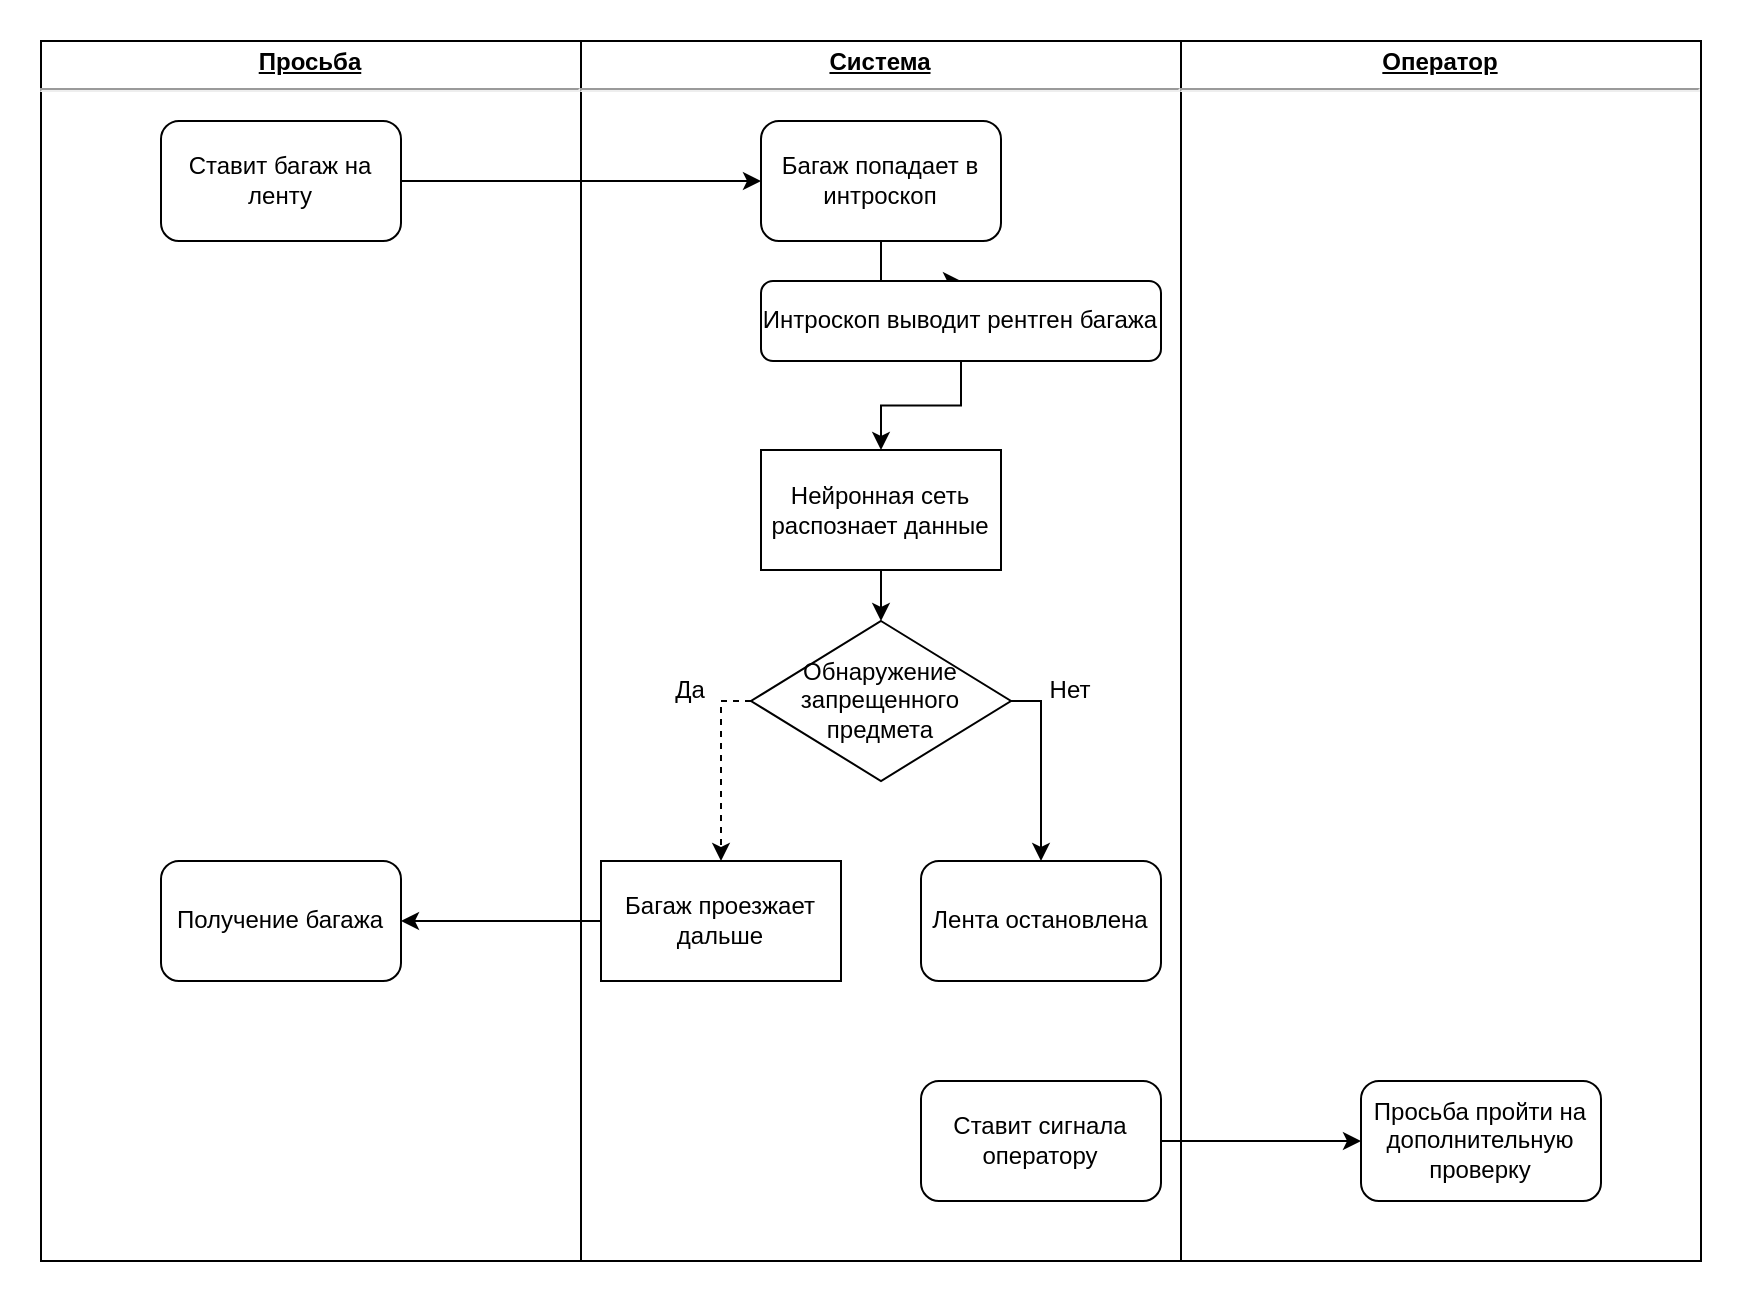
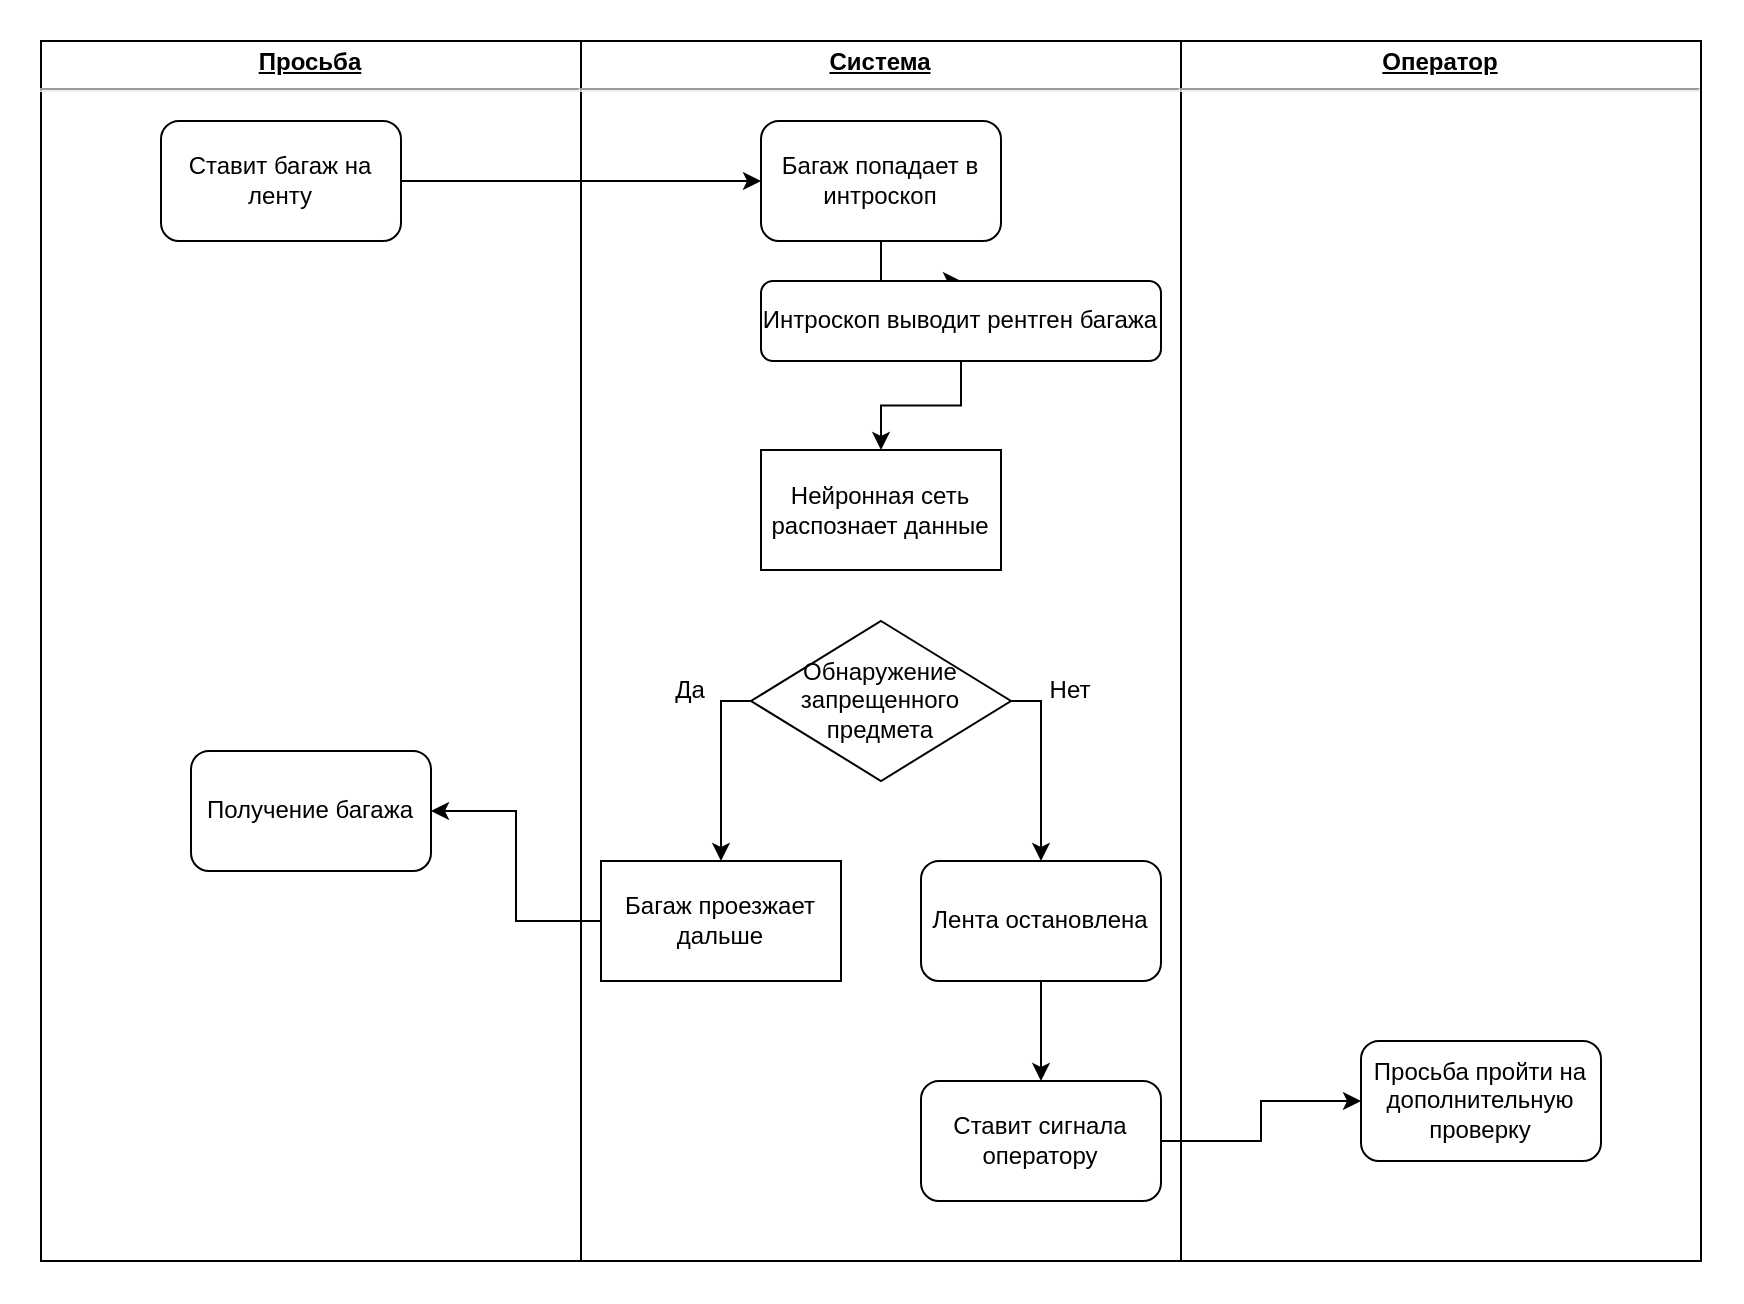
  <mxCell id="0" />
  <mxCell id="1" parent="0" />
  <mxCell id="2" value="&lt;p style=&quot;margin:0px;margin-top:4px;text-align:center;text-decoration:underline;&quot;&gt;&lt;b&gt;Просьба&lt;/b&gt;&lt;/p&gt;&lt;hr&gt;&lt;p style=&quot;margin:0px;margin-left:8px;&quot;&gt;&lt;br&gt;&lt;/p&gt;" style="verticalAlign=top;align=left;overflow=fill;fontSize=12;fontFamily=Helvetica;html=1;whiteSpace=wrap;" parent="1" vertex="1"><mxGeometry x="20" y="20" width="270" height="610" as="geometry" /></mxCell>
  <mxCell id="3" value="&lt;p style=&quot;margin:0px;margin-top:4px;text-align:center;text-decoration:underline;&quot;&gt;&lt;b&gt;Система&lt;/b&gt;&lt;/p&gt;&lt;hr&gt;&lt;p style=&quot;margin:0px;margin-left:8px;&quot;&gt;&lt;br&gt;&lt;/p&gt;" style="verticalAlign=top;align=left;overflow=fill;fontSize=12;fontFamily=Helvetica;html=1;whiteSpace=wrap;" parent="1" vertex="1"><mxGeometry x="290" y="20" width="300" height="610" as="geometry" /></mxCell>
  <mxCell id="4" style="edgeStyle=orthogonalEdgeStyle;rounded=0;orthogonalLoop=1;jettySize=auto;html=1;" parent="1" source="5" target="7" edge="1"><mxGeometry relative="1" as="geometry" /></mxCell>
  <mxCell id="5" value="Ставит багаж на ленту" style="rounded=1;whiteSpace=wrap;html=1;" parent="1" vertex="1"><mxGeometry x="80" y="60" width="120" height="60" as="geometry" /></mxCell>
  <mxCell id="6" style="edgeStyle=orthogonalEdgeStyle;rounded=0;orthogonalLoop=1;jettySize=auto;html=1;" parent="1" source="7" target="9" edge="1"><mxGeometry relative="1" as="geometry" /></mxCell>
  <mxCell id="7" value="Багаж попадает в интроскоп" style="rounded=1;whiteSpace=wrap;html=1;" parent="1" vertex="1"><mxGeometry x="380" y="60" width="120" height="60" as="geometry" /></mxCell>
  <mxCell id="8" style="edgeStyle=orthogonalEdgeStyle;rounded=0;orthogonalLoop=1;jettySize=auto;html=1;" parent="1" source="9" target="11" edge="1"><mxGeometry relative="1" as="geometry" /></mxCell>
  <mxCell id="9" value="Интроскоп выводит рентген багажа" style="rounded=1;whiteSpace=wrap;html=1;" parent="1" vertex="1"><mxGeometry x="380" y="140" width="200" height="40" as="geometry" /></mxCell>
- <mxCell id="10" style="edgeStyle=orthogonalEdgeStyle;rounded=0;orthogonalLoop=1;jettySize=auto;html=1;" parent="1" source="11" target="13" edge="1"><mxGeometry relative="1" as="geometry" /></mxCell>
  <mxCell id="11" value="Нейронная сеть распознает данные" style="whiteSpace=wrap;html=1;rounded=0;" parent="1" vertex="1"><mxGeometry x="380" y="224.5" width="120" height="60" as="geometry" /></mxCell>
  <mxCell id="12" style="edgeStyle=orthogonalEdgeStyle;rounded=0;orthogonalLoop=1;jettySize=auto;html=1;exitX=0.5;exitY=1;exitDx=0;exitDy=0;" parent="1" source="7" target="7" edge="1"><mxGeometry relative="1" as="geometry" /></mxCell>
  <mxCell id="13" value="Обнаружение запрещенного предмета" style="rhombus;whiteSpace=wrap;html=1;" parent="1" vertex="1"><mxGeometry x="375" y="310" width="130" height="80" as="geometry" /></mxCell>
  <mxCell id="14" style="edgeStyle=orthogonalEdgeStyle;rounded=0;orthogonalLoop=1;jettySize=auto;html=1;" parent="1" source="15" target="23" edge="1"><mxGeometry relative="1" as="geometry" /></mxCell>
  <mxCell id="15" value="Багаж проезжает дальше" style="whiteSpace=wrap;html=1;rounded=0;" parent="1" vertex="1"><mxGeometry x="300" y="430" width="120" height="60" as="geometry" /></mxCell>
+ <mxCell id="16" style="edgeStyle=orthogonalEdgeStyle;rounded=0;orthogonalLoop=1;jettySize=auto;html=1;" parent="1" source="17" target="25" edge="1"><mxGeometry relative="1" as="geometry" /></mxCell>
  <mxCell id="17" value="Лента остановлена" style="rounded=1;whiteSpace=wrap;html=1;" parent="1" vertex="1"><mxGeometry x="460" y="430" width="120" height="60" as="geometry" /></mxCell>
- <mxCell id="18" value="" style="endArrow=classic;html=1;rounded=0;exitX=0;exitY=0.5;exitDx=0;exitDy=0;entryX=0.5;entryY=0;entryDx=0;entryDy=0;dashed=1;" parent="1" source="13" target="15" edge="1"><mxGeometry width="50" height="50" relative="1" as="geometry"><mxPoint x="400" y="410" as="sourcePoint" /><mxPoint x="450" y="360" as="targetPoint" /><Array as="points"><mxPoint x="360" y="350" /></Array></mxGeometry></mxCell>
+ <mxCell id="18" value="" style="endArrow=classic;html=1;rounded=0;exitX=0;exitY=0.5;exitDx=0;exitDy=0;entryX=0.5;entryY=0;entryDx=0;entryDy=0;" parent="1" source="13" target="15" edge="1"><mxGeometry width="50" height="50" relative="1" as="geometry"><mxPoint x="400" y="410" as="sourcePoint" /><mxPoint x="450" y="360" as="targetPoint" /><Array as="points"><mxPoint x="360" y="350" /></Array></mxGeometry></mxCell>
  <mxCell id="19" value="" style="endArrow=classic;html=1;rounded=0;exitX=1;exitY=0.5;exitDx=0;exitDy=0;entryX=0.5;entryY=0;entryDx=0;entryDy=0;" parent="1" source="13" target="17" edge="1"><mxGeometry width="50" height="50" relative="1" as="geometry"><mxPoint x="430" y="420" as="sourcePoint" /><mxPoint x="480" y="370" as="targetPoint" /><Array as="points"><mxPoint x="520" y="350" /></Array></mxGeometry></mxCell>
  <mxCell id="20" value="Да" style="text;html=1;strokeColor=none;fillColor=none;align=center;verticalAlign=middle;whiteSpace=wrap;rounded=0;" parent="1" vertex="1"><mxGeometry x="315" y="330" width="60" height="30" as="geometry" /></mxCell>
  <mxCell id="21" value="Нет" style="text;html=1;strokeColor=none;fillColor=none;align=center;verticalAlign=middle;whiteSpace=wrap;rounded=0;" parent="1" vertex="1"><mxGeometry x="505" y="330" width="60" height="30" as="geometry" /></mxCell>
  <mxCell id="22" value="&lt;p style=&quot;margin:0px;margin-top:4px;text-align:center;text-decoration:underline;&quot;&gt;&lt;b&gt;Оператор&lt;/b&gt;&lt;/p&gt;&lt;hr&gt;&lt;p style=&quot;margin:0px;margin-left:8px;&quot;&gt;&lt;br&gt;&lt;/p&gt;" style="verticalAlign=top;align=left;overflow=fill;fontSize=12;fontFamily=Helvetica;html=1;whiteSpace=wrap;" parent="1" vertex="1"><mxGeometry x="590" y="20" width="260" height="610" as="geometry" /></mxCell>
- <mxCell id="23" value="Получение багажа" style="rounded=1;whiteSpace=wrap;html=1;" parent="1" vertex="1"><mxGeometry x="80" y="430" width="120" height="60" as="geometry" /></mxCell>
+ <mxCell id="23" value="Получение багажа" style="rounded=1;whiteSpace=wrap;html=1;" parent="1" vertex="1"><mxGeometry x="95" y="375" width="120" height="60" as="geometry" /></mxCell>
  <mxCell id="24" style="edgeStyle=orthogonalEdgeStyle;rounded=0;orthogonalLoop=1;jettySize=auto;html=1;" parent="1" source="25" target="26" edge="1"><mxGeometry relative="1" as="geometry" /></mxCell>
  <mxCell id="25" value="Ставит сигнала оператору" style="rounded=1;whiteSpace=wrap;html=1;" parent="1" vertex="1"><mxGeometry x="460" y="540" width="120" height="60" as="geometry" /></mxCell>
- <mxCell id="26" value="Просьба пройти на дополнительную проверку" style="rounded=1;whiteSpace=wrap;html=1;" parent="1" vertex="1"><mxGeometry x="680" y="540" width="120" height="60" as="geometry" /></mxCell>
+ <mxCell id="26" value="Просьба пройти на дополнительную проверку" style="rounded=1;whiteSpace=wrap;html=1;" parent="1" vertex="1"><mxGeometry x="680" y="520" width="120" height="60" as="geometry" /></mxCell>
